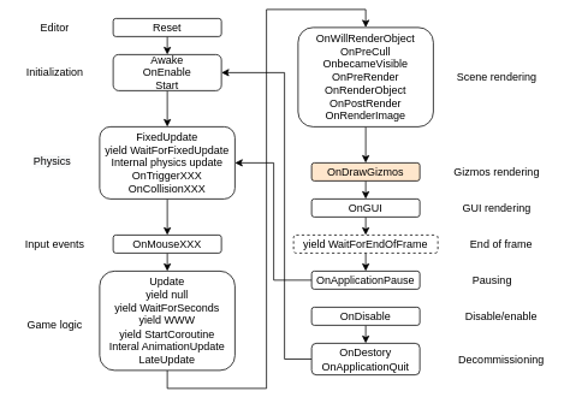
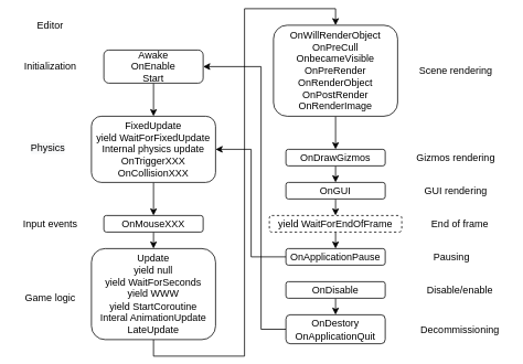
  <mxCell id="0" />
  <mxCell id="1" parent="0" />
- <mxCell id="2" style="edgeStyle=orthogonalEdgeStyle;rounded=0;orthogonalLoop=1;jettySize=auto;html=1;exitX=0.5;exitY=1;exitDx=0;exitDy=0;entryX=0.5;entryY=0;entryDx=0;entryDy=0;" edge="1" parent="1" source="3" target="5"><mxGeometry relative="1" as="geometry" /></mxCell>
- <mxCell id="3" value="Reset" style="rounded=1;whiteSpace=wrap;html=1;" vertex="1" parent="1"><mxGeometry x="125" y="20" width="120" height="20" as="geometry" /></mxCell>
  <mxCell id="4" style="edgeStyle=orthogonalEdgeStyle;rounded=0;orthogonalLoop=1;jettySize=auto;html=1;exitX=0.5;exitY=1;exitDx=0;exitDy=0;entryX=0.5;entryY=0;entryDx=0;entryDy=0;" edge="1" parent="1" source="5" target="7"><mxGeometry relative="1" as="geometry" /></mxCell>
  <mxCell id="5" value="Awake&lt;br&gt;OnEnable&lt;br&gt;Start" style="rounded=1;whiteSpace=wrap;html=1;" vertex="1" parent="1"><mxGeometry x="125" y="60" width="120" height="40" as="geometry" /></mxCell>
  <mxCell id="6" style="edgeStyle=orthogonalEdgeStyle;rounded=0;orthogonalLoop=1;jettySize=auto;html=1;exitX=0.5;exitY=1;exitDx=0;exitDy=0;entryX=0.5;entryY=0;entryDx=0;entryDy=0;" edge="1" parent="1" source="7" target="11"><mxGeometry relative="1" as="geometry" /></mxCell>
  <mxCell id="7" value="FixedUpdate&lt;br&gt;yield WaitForFixedUpdate&lt;br&gt;Internal physics update&lt;br&gt;OnTriggerXXX&lt;br&gt;OnCollisionXXX" style="rounded=1;whiteSpace=wrap;html=1;" vertex="1" parent="1"><mxGeometry x="110" y="140" width="150" height="80" as="geometry" /></mxCell>
  <mxCell id="8" style="edgeStyle=orthogonalEdgeStyle;rounded=0;orthogonalLoop=1;jettySize=auto;html=1;exitX=0.5;exitY=1;exitDx=0;exitDy=0;entryX=0.5;entryY=0;entryDx=0;entryDy=0;" edge="1" parent="1" source="9" target="13"><mxGeometry relative="1" as="geometry"><mxPoint x="515" y="-10" as="targetPoint" /></mxGeometry></mxCell>
  <mxCell id="9" value="Update&lt;br&gt;yield null&lt;br&gt;yield WaitForSeconds&lt;br&gt;yield WWW&lt;br&gt;yield StartCoroutine&lt;br&gt;Interal AnimationUpdate&lt;br&gt;LateUpdate" style="rounded=1;whiteSpace=wrap;html=1;" vertex="1" parent="1"><mxGeometry x="110" y="300" width="150" height="110" as="geometry" /></mxCell>
  <mxCell id="10" style="edgeStyle=orthogonalEdgeStyle;rounded=0;orthogonalLoop=1;jettySize=auto;html=1;exitX=0.5;exitY=1;exitDx=0;exitDy=0;entryX=0.5;entryY=0;entryDx=0;entryDy=0;" edge="1" parent="1" source="11" target="9"><mxGeometry relative="1" as="geometry" /></mxCell>
  <mxCell id="11" value="OnMouseXXX" style="rounded=1;whiteSpace=wrap;html=1;" vertex="1" parent="1"><mxGeometry x="125" y="260" width="120" height="20" as="geometry" /></mxCell>
  <mxCell id="12" style="edgeStyle=orthogonalEdgeStyle;rounded=0;orthogonalLoop=1;jettySize=auto;html=1;exitX=0.5;exitY=1;exitDx=0;exitDy=0;entryX=0.5;entryY=0;entryDx=0;entryDy=0;" edge="1" parent="1" source="13" target="15"><mxGeometry relative="1" as="geometry" /></mxCell>
  <mxCell id="13" value="OnWillRenderObject&lt;br&gt;OnPreCull&lt;br&gt;OnbecameVisible&lt;br&gt;OnPreRender&lt;br&gt;OnRenderObject&lt;br&gt;OnPostRender&lt;br&gt;OnRenderImage" style="rounded=1;whiteSpace=wrap;html=1;" vertex="1" parent="1"><mxGeometry x="330" y="30" width="150" height="110" as="geometry" /></mxCell>
  <mxCell id="14" style="edgeStyle=orthogonalEdgeStyle;rounded=0;orthogonalLoop=1;jettySize=auto;html=1;exitX=0.5;exitY=1;exitDx=0;exitDy=0;entryX=0.5;entryY=0;entryDx=0;entryDy=0;" edge="1" parent="1" source="15" target="17"><mxGeometry relative="1" as="geometry" /></mxCell>
- <mxCell id="15" value="OnDrawGizmos" style="rounded=1;whiteSpace=wrap;html=1;fillColor=#ffe6cc;" vertex="1" parent="1"><mxGeometry x="345" y="180" width="120" height="20" as="geometry" /></mxCell>
+ <mxCell id="15" value="OnDrawGizmos" style="rounded=1;whiteSpace=wrap;html=1;" vertex="1" parent="1"><mxGeometry x="345" y="180" width="120" height="20" as="geometry" /></mxCell>
  <mxCell id="16" style="edgeStyle=orthogonalEdgeStyle;rounded=0;orthogonalLoop=1;jettySize=auto;html=1;exitX=0.5;exitY=1;exitDx=0;exitDy=0;entryX=0.5;entryY=0;entryDx=0;entryDy=0;" edge="1" parent="1" source="17" target="19"><mxGeometry relative="1" as="geometry" /></mxCell>
  <mxCell id="17" value="OnGUI" style="rounded=1;whiteSpace=wrap;html=1;" vertex="1" parent="1"><mxGeometry x="345" y="220" width="120" height="20" as="geometry" /></mxCell>
  <mxCell id="18" style="edgeStyle=elbowEdgeStyle;rounded=0;orthogonalLoop=1;jettySize=auto;html=1;exitX=0.5;exitY=1;exitDx=0;exitDy=0;entryX=0.5;entryY=0;entryDx=0;entryDy=0;" edge="1" parent="1" source="19" target="21"><mxGeometry relative="1" as="geometry" /></mxCell>
  <mxCell id="19" value="yield WaitForEndOfFrame" style="rounded=1;whiteSpace=wrap;html=1;dashed=1;" vertex="1" parent="1"><mxGeometry x="325" y="260" width="160" height="20" as="geometry" /></mxCell>
  <mxCell id="20" style="edgeStyle=elbowEdgeStyle;rounded=0;orthogonalLoop=1;jettySize=auto;html=1;exitX=0;exitY=0.5;exitDx=0;exitDy=0;" edge="1" parent="1" source="21" target="7"><mxGeometry relative="1" as="geometry" /></mxCell>
  <mxCell id="21" value="OnApplicationPause" style="rounded=1;whiteSpace=wrap;html=1;" vertex="1" parent="1"><mxGeometry x="345" y="300" width="120" height="20" as="geometry" /></mxCell>
  <mxCell id="22" style="edgeStyle=elbowEdgeStyle;rounded=0;orthogonalLoop=1;jettySize=auto;html=1;exitX=0.5;exitY=1;exitDx=0;exitDy=0;entryX=0.5;entryY=0;entryDx=0;entryDy=0;" edge="1" parent="1" source="23" target="25"><mxGeometry relative="1" as="geometry" /></mxCell>
  <mxCell id="23" value="OnDisable" style="rounded=1;whiteSpace=wrap;html=1;" vertex="1" parent="1"><mxGeometry x="345" y="340" width="120" height="20" as="geometry" /></mxCell>
  <mxCell id="24" style="edgeStyle=elbowEdgeStyle;rounded=0;orthogonalLoop=1;jettySize=auto;html=1;exitX=0;exitY=0.5;exitDx=0;exitDy=0;entryX=1;entryY=0.5;entryDx=0;entryDy=0;" edge="1" parent="1" source="25" target="5"><mxGeometry relative="1" as="geometry"><Array as="points"><mxPoint x="315" y="170" /></Array></mxGeometry></mxCell>
  <mxCell id="25" value="OnDestory&lt;br&gt;OnApplicationQuit" style="rounded=1;whiteSpace=wrap;html=1;" vertex="1" parent="1"><mxGeometry x="345" y="380" width="120" height="35" as="geometry" /></mxCell>
  <mxCell id="26" style="edgeStyle=elbowEdgeStyle;rounded=0;orthogonalLoop=1;jettySize=auto;html=1;exitX=0.75;exitY=0;exitDx=0;exitDy=0;" edge="1" parent="1" source="19" target="19"><mxGeometry relative="1" as="geometry" /></mxCell>
  <mxCell id="27" value="Editor" style="text;html=1;align=center;verticalAlign=middle;resizable=0;points=[];autosize=1;strokeColor=none;fillColor=none;" vertex="1" parent="1"><mxGeometry x="35" y="20" width="50" height="20" as="geometry" /></mxCell>
  <mxCell id="28" value="Initialization" style="text;html=1;align=center;verticalAlign=middle;resizable=0;points=[];autosize=1;strokeColor=none;fillColor=none;" vertex="1" parent="1"><mxGeometry x="20" y="70" width="80" height="20" as="geometry" /></mxCell>
  <mxCell id="29" value="&lt;span style=&quot;color: rgb(0, 0, 0); font-family: Helvetica; font-size: 12px; font-style: normal; font-variant-ligatures: normal; font-variant-caps: normal; font-weight: 400; letter-spacing: normal; orphans: 2; text-align: center; text-indent: 0px; text-transform: none; widows: 2; word-spacing: 0px; -webkit-text-stroke-width: 0px; background-color: rgb(248, 249, 250); text-decoration-thickness: initial; text-decoration-style: initial; text-decoration-color: initial; float: none; display: inline !important;&quot;&gt;Physics&lt;/span&gt;" style="text;whiteSpace=wrap;html=1;" vertex="1" parent="1"><mxGeometry x="35" y="165" width="50" height="30" as="geometry" /></mxCell>
  <mxCell id="30" value="Input events" style="text;html=1;align=center;verticalAlign=middle;resizable=0;points=[];autosize=1;strokeColor=none;fillColor=none;" vertex="1" parent="1"><mxGeometry x="20" y="260" width="80" height="20" as="geometry" /></mxCell>
  <mxCell id="31" value="Game logic" style="text;html=1;align=center;verticalAlign=middle;resizable=0;points=[];autosize=1;strokeColor=none;fillColor=none;" vertex="1" parent="1"><mxGeometry x="20" y="350" width="80" height="20" as="geometry" /></mxCell>
  <mxCell id="32" value="Scene rendering" style="text;html=1;align=center;verticalAlign=middle;resizable=0;points=[];autosize=1;strokeColor=none;fillColor=none;" vertex="1" parent="1"><mxGeometry x="500" y="75" width="100" height="20" as="geometry" /></mxCell>
  <mxCell id="33" value="Gizmos rendering" style="text;html=1;align=center;verticalAlign=middle;resizable=0;points=[];autosize=1;strokeColor=none;fillColor=none;" vertex="1" parent="1"><mxGeometry x="495" y="180" width="110" height="20" as="geometry" /></mxCell>
  <mxCell id="34" value="GUI rendering" style="text;html=1;align=center;verticalAlign=middle;resizable=0;points=[];autosize=1;strokeColor=none;fillColor=none;" vertex="1" parent="1"><mxGeometry x="505" y="220" width="90" height="20" as="geometry" /></mxCell>
  <mxCell id="35" value="End of frame" style="text;html=1;align=center;verticalAlign=middle;resizable=0;points=[];autosize=1;strokeColor=none;fillColor=none;" vertex="1" parent="1"><mxGeometry x="515" y="260" width="80" height="20" as="geometry" /></mxCell>
  <mxCell id="36" value="Pausing" style="text;html=1;align=center;verticalAlign=middle;resizable=0;points=[];autosize=1;strokeColor=none;fillColor=none;" vertex="1" parent="1"><mxGeometry x="515" y="300" width="60" height="20" as="geometry" /></mxCell>
  <mxCell id="37" value="Disable/enable" style="text;html=1;align=center;verticalAlign=middle;resizable=0;points=[];autosize=1;strokeColor=none;fillColor=none;" vertex="1" parent="1"><mxGeometry x="510" y="340" width="90" height="20" as="geometry" /></mxCell>
  <mxCell id="38" value="Decommissioning" style="text;html=1;align=center;verticalAlign=middle;resizable=0;points=[];autosize=1;strokeColor=none;fillColor=none;" vertex="1" parent="1"><mxGeometry x="500" y="387.5" width="110" height="20" as="geometry" /></mxCell>
